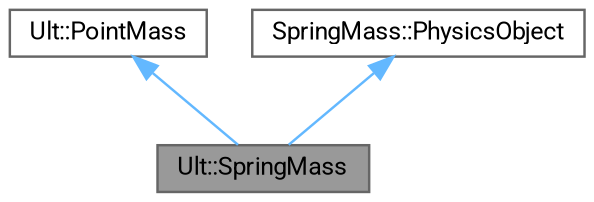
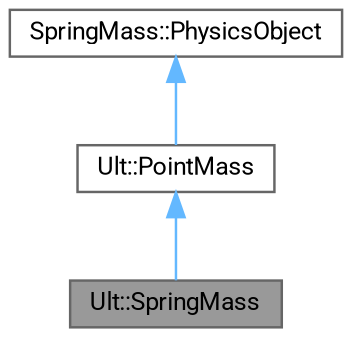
  digraph {
    fontname=Roboto
    node [color=gray40 fillcolor=white fontname=Roboto fontsize=10 shape=box style=filled]
    edge [color=steelblue1 dir=back fontname=Roboto fontsize=10 labelfontname=Helvetica labelfontsize=10 style=solid]
    n1 [fillcolor=grey60 fontcolor=black height=0.2 label="Ult::SpringMass" width=0.4]
    n2 [height=0.2 label="Ult::PointMass" width=0.4]
    n3 [height=0.2 label="SpringMass::PhysicsObject" width=0.4]
    n2 -> n1
-   n3 -> n1
+   n3 -> n2
  }
